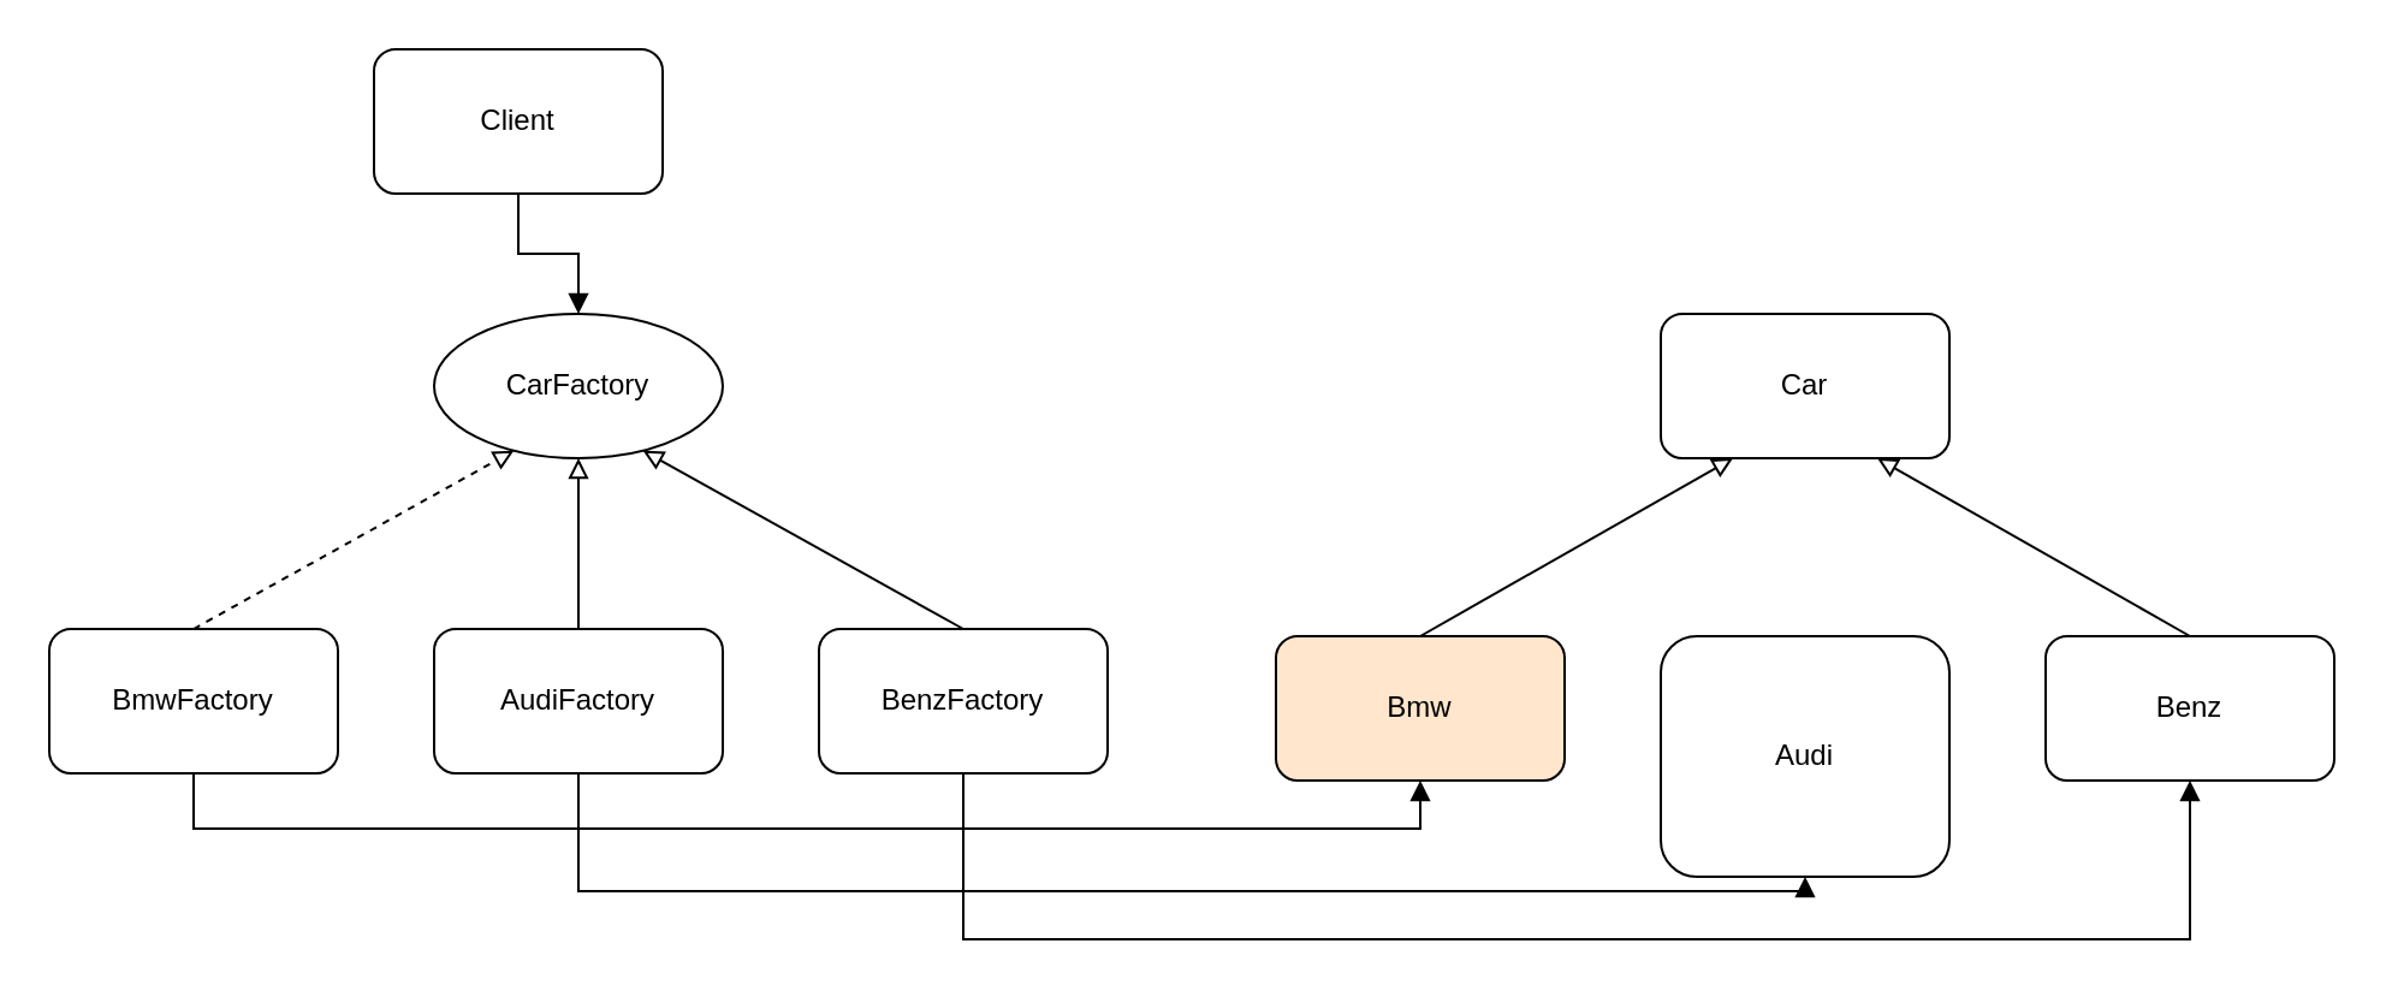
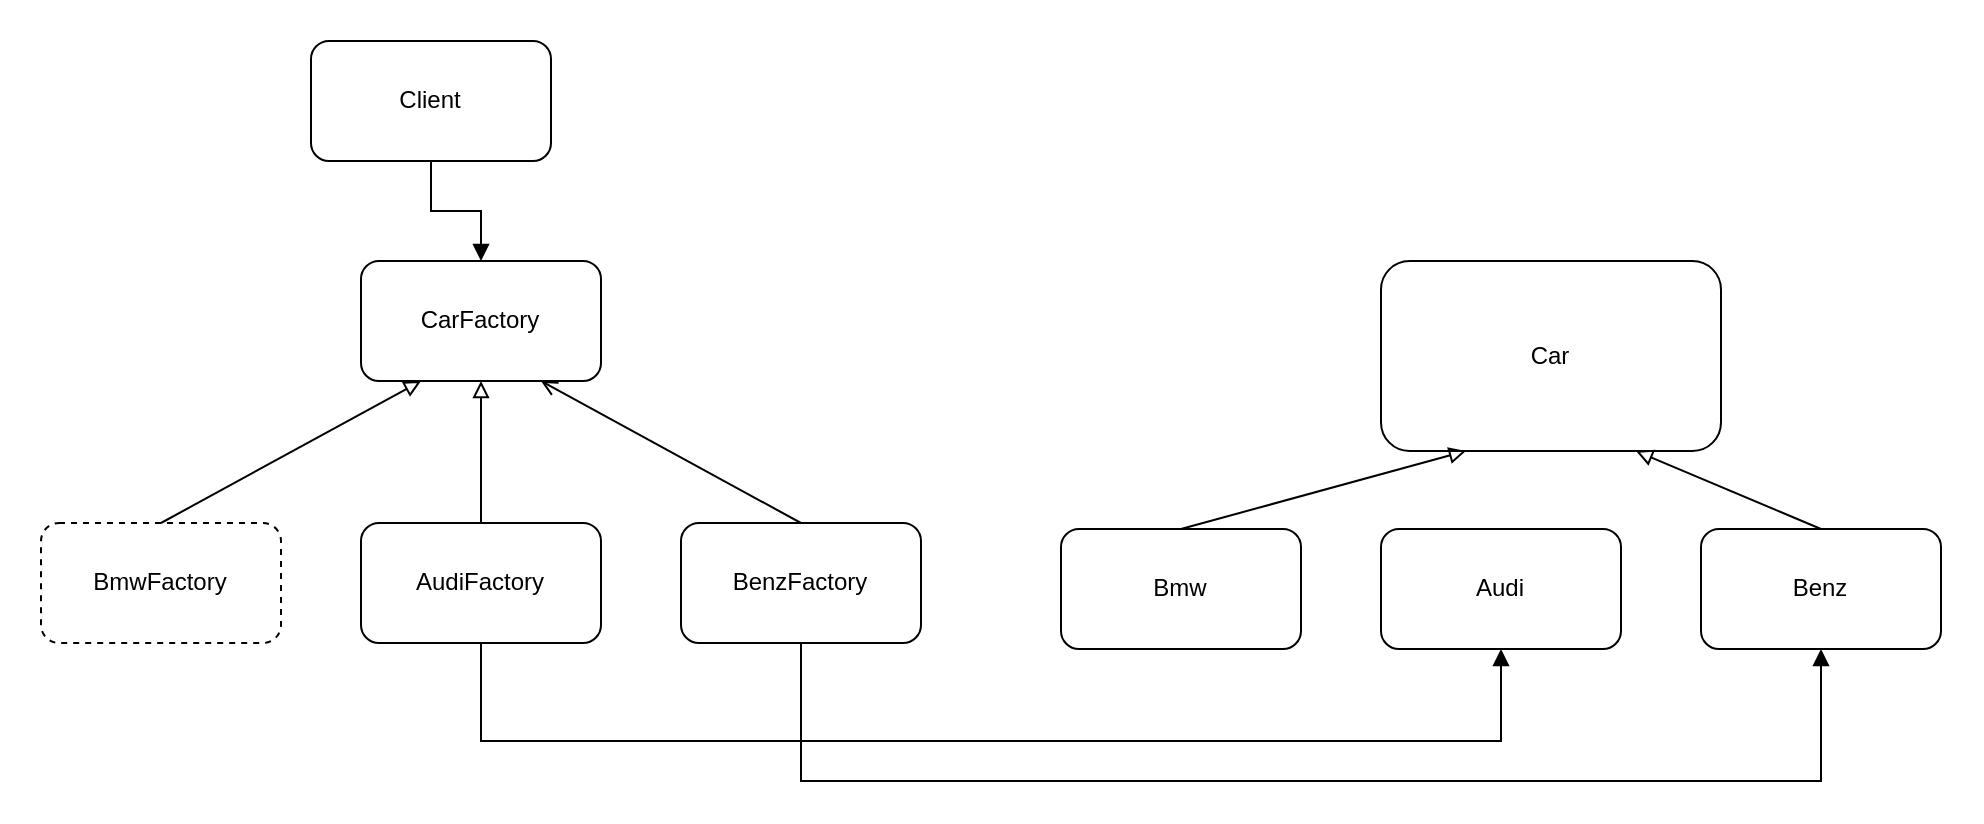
  <mxCell id="0" />
  <mxCell id="1" parent="0" />
- <mxCell id="2" value="Car" style="rounded=1;whiteSpace=wrap;html=1;" vertex="1" parent="1"><mxGeometry x="690" y="130" width="120" height="60" as="geometry" /></mxCell>
+ <mxCell id="2" value="Car" style="rounded=1;whiteSpace=wrap;html=1;" vertex="1" parent="1"><mxGeometry x="690" y="130" width="170" height="95" as="geometry" /></mxCell>
  <mxCell id="3" style="edgeStyle=orthogonalEdgeStyle;rounded=0;orthogonalLoop=1;jettySize=auto;html=1;exitX=0.5;exitY=1;exitDx=0;exitDy=0;entryX=0.5;entryY=0;entryDx=0;entryDy=0;endArrow=block;endFill=1;" edge="1" parent="1" source="4" target="14"><mxGeometry relative="1" as="geometry" /></mxCell>
  <mxCell id="4" value="Client" style="rounded=1;whiteSpace=wrap;html=1;" vertex="1" parent="1"><mxGeometry x="155" y="20" width="120" height="60" as="geometry" /></mxCell>
- <mxCell id="5" value="Audi" style="rounded=1;whiteSpace=wrap;html=1;" vertex="1" parent="1"><mxGeometry x="690" y="264" width="120" height="100" as="geometry" /></mxCell>
- <mxCell id="6" value="Bmw" style="rounded=1;whiteSpace=wrap;html=1;fillColor=#ffe6cc;" vertex="1" parent="1"><mxGeometry x="530" y="264" width="120" height="60" as="geometry" /></mxCell>
+ <mxCell id="5" value="Audi" style="rounded=1;whiteSpace=wrap;html=1;" vertex="1" parent="1"><mxGeometry x="690" y="264" width="120" height="60" as="geometry" /></mxCell>
+ <mxCell id="6" value="Bmw" style="rounded=1;whiteSpace=wrap;html=1;" vertex="1" parent="1"><mxGeometry x="530" y="264" width="120" height="60" as="geometry" /></mxCell>
  <mxCell id="7" value="Benz" style="rounded=1;whiteSpace=wrap;html=1;" vertex="1" parent="1"><mxGeometry x="850" y="264" width="120" height="60" as="geometry" /></mxCell>
  <mxCell id="8" style="edgeStyle=orthogonalEdgeStyle;rounded=0;orthogonalLoop=1;jettySize=auto;html=1;exitX=0.5;exitY=1;exitDx=0;exitDy=0;entryX=0.5;entryY=1;entryDx=0;entryDy=0;endArrow=block;endFill=1;" edge="1" parent="1" source="9" target="5"><mxGeometry relative="1" as="geometry"><Array as="points"><mxPoint x="240" y="370" /><mxPoint x="750" y="370" /></Array></mxGeometry></mxCell>
  <mxCell id="9" value="AudiFactory" style="rounded=1;whiteSpace=wrap;html=1;" vertex="1" parent="1"><mxGeometry x="180" y="261" width="120" height="60" as="geometry" /></mxCell>
- <mxCell id="10" style="edgeStyle=orthogonalEdgeStyle;rounded=0;orthogonalLoop=1;jettySize=auto;html=1;exitX=0.5;exitY=1;exitDx=0;exitDy=0;entryX=0.5;entryY=1;entryDx=0;entryDy=0;endArrow=block;endFill=1;" edge="1" parent="1" source="11" target="6"><mxGeometry relative="1" as="geometry" /></mxCell>
- <mxCell id="11" value="BmwFactory" style="rounded=1;whiteSpace=wrap;html=1;" vertex="1" parent="1"><mxGeometry x="20" y="261" width="120" height="60" as="geometry" /></mxCell>
+ <mxCell id="11" value="BmwFactory" style="rounded=1;whiteSpace=wrap;html=1;dashed=1;" vertex="1" parent="1"><mxGeometry x="20" y="261" width="120" height="60" as="geometry" /></mxCell>
  <mxCell id="12" style="edgeStyle=orthogonalEdgeStyle;rounded=0;orthogonalLoop=1;jettySize=auto;html=1;exitX=0.5;exitY=1;exitDx=0;exitDy=0;entryX=0.5;entryY=1;entryDx=0;entryDy=0;endArrow=block;endFill=1;" edge="1" parent="1" source="13" target="7"><mxGeometry relative="1" as="geometry"><Array as="points"><mxPoint x="400" y="390" /><mxPoint x="910" y="390" /></Array></mxGeometry></mxCell>
  <mxCell id="13" value="BenzFactory" style="rounded=1;whiteSpace=wrap;html=1;" vertex="1" parent="1"><mxGeometry x="340" y="261" width="120" height="60" as="geometry" /></mxCell>
- <mxCell id="14" value="CarFactory" style="ellipse;whiteSpace=wrap;html=1;" vertex="1" parent="1"><mxGeometry x="180" y="130" width="120" height="60" as="geometry" /></mxCell>
- <mxCell id="15" value="" style="endArrow=block;html=1;endFill=0;exitX=0.5;exitY=0;exitDx=0;exitDy=0;entryX=0.25;entryY=1;entryDx=0;entryDy=0;dashed=1;" edge="1" parent="1" source="11" target="14"><mxGeometry width="50" height="50" relative="1" as="geometry"><mxPoint x="70" y="180" as="sourcePoint" /><mxPoint x="120" y="130" as="targetPoint" /></mxGeometry></mxCell>
+ <mxCell id="14" value="CarFactory" style="rounded=1;whiteSpace=wrap;html=1;" vertex="1" parent="1"><mxGeometry x="180" y="130" width="120" height="60" as="geometry" /></mxCell>
+ <mxCell id="15" value="" style="endArrow=block;html=1;endFill=0;exitX=0.5;exitY=0;exitDx=0;exitDy=0;entryX=0.25;entryY=1;entryDx=0;entryDy=0;" edge="1" parent="1" source="11" target="14"><mxGeometry width="50" height="50" relative="1" as="geometry"><mxPoint x="70" y="180" as="sourcePoint" /><mxPoint x="120" y="130" as="targetPoint" /></mxGeometry></mxCell>
  <mxCell id="16" value="" style="endArrow=block;html=1;endFill=0;exitX=0.5;exitY=0;exitDx=0;exitDy=0;entryX=0.5;entryY=1;entryDx=0;entryDy=0;" edge="1" parent="1" source="9" target="14"><mxGeometry width="50" height="50" relative="1" as="geometry"><mxPoint x="349.897" y="213.293" as="sourcePoint" /><mxPoint x="509.897" y="166.397" as="targetPoint" /></mxGeometry></mxCell>
- <mxCell id="17" value="" style="endArrow=block;html=1;endFill=0;exitX=0.5;exitY=0;exitDx=0;exitDy=0;entryX=0.75;entryY=1;entryDx=0;entryDy=0;" edge="1" parent="1" source="13" target="14"><mxGeometry width="50" height="50" relative="1" as="geometry"><mxPoint x="363.397" y="129.793" as="sourcePoint" /><mxPoint x="430" y="170" as="targetPoint" /></mxGeometry></mxCell>
+ <mxCell id="17" value="" style="endArrow=open;html=1;endFill=0;exitX=0.5;exitY=0;exitDx=0;exitDy=0;entryX=0.75;entryY=1;entryDx=0;entryDy=0;" edge="1" parent="1" source="13" target="14"><mxGeometry width="50" height="50" relative="1" as="geometry"><mxPoint x="363.397" y="129.793" as="sourcePoint" /><mxPoint x="430" y="170" as="targetPoint" /></mxGeometry></mxCell>
  <mxCell id="18" value="" style="endArrow=block;html=1;endFill=0;exitX=0.5;exitY=0;exitDx=0;exitDy=0;entryX=0.25;entryY=1;entryDx=0;entryDy=0;" edge="1" parent="1" source="6" target="2"><mxGeometry width="50" height="50" relative="1" as="geometry"><mxPoint x="550" y="195.5" as="sourcePoint" /><mxPoint x="420" y="124.5" as="targetPoint" /></mxGeometry></mxCell>
  <mxCell id="19" value="" style="endArrow=block;html=1;endFill=0;exitX=0.5;exitY=0;exitDx=0;exitDy=0;entryX=0.75;entryY=1;entryDx=0;entryDy=0;" edge="1" parent="1" source="7" target="2"><mxGeometry width="50" height="50" relative="1" as="geometry"><mxPoint x="1067" y="231" as="sourcePoint" /><mxPoint x="937" y="160" as="targetPoint" /></mxGeometry></mxCell>
